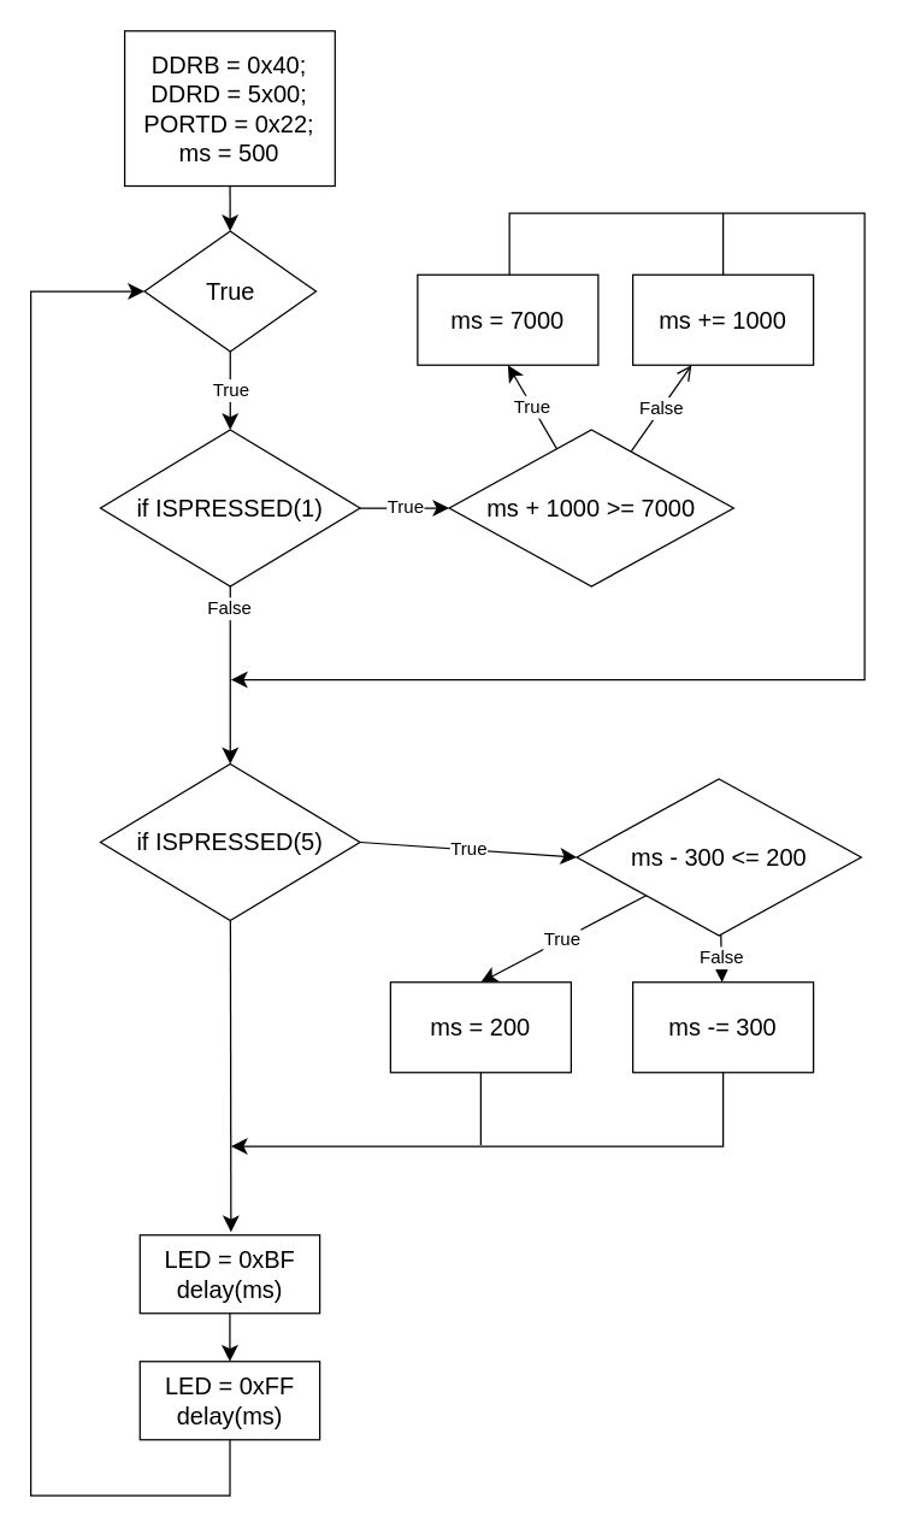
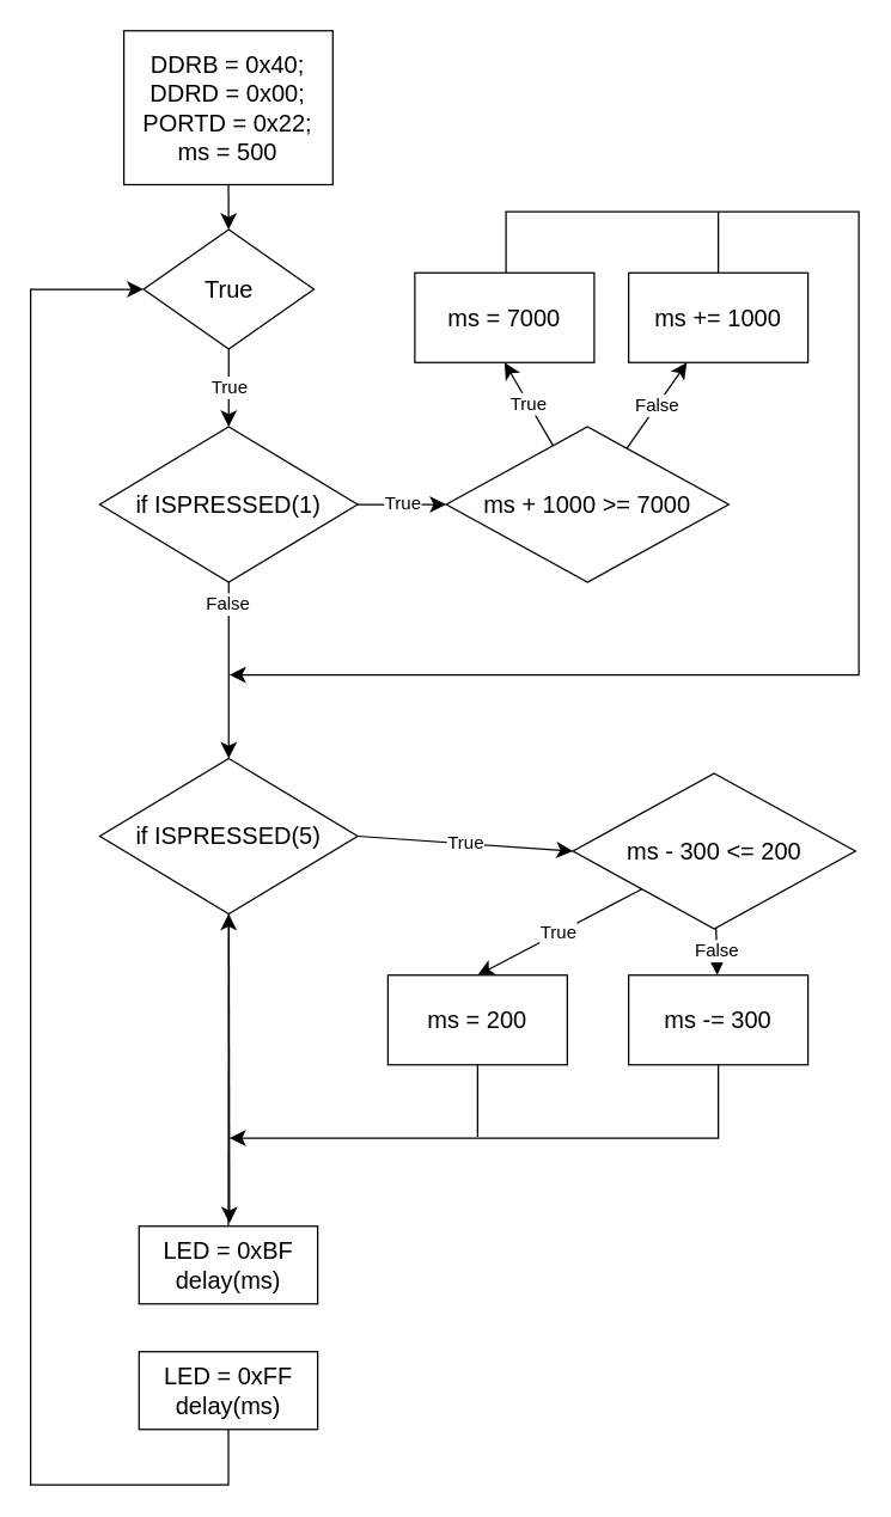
  <mxCell id="0" />
  <mxCell id="1" parent="0" />
  <mxCell id="2" value="" style="edgeStyle=none;curved=1;rounded=0;orthogonalLoop=1;jettySize=auto;html=1;fontSize=12;startSize=8;endSize=8;" parent="1" source="3" target="5" edge="1"><mxGeometry relative="1" as="geometry" /></mxCell>
- <mxCell id="3" value="&lt;div&gt;&lt;div style=&quot;border-color: var(--border-color);&quot;&gt;DDRB = 0x40;&lt;/div&gt;&lt;div style=&quot;border-color: var(--border-color);&quot;&gt;DDRD = 5x00;&lt;/div&gt;&lt;div style=&quot;border-color: var(--border-color);&quot;&gt;PORTD = 0x22;&lt;/div&gt;&lt;/div&gt;&lt;div style=&quot;border-color: var(--border-color);&quot;&gt;ms = 500&lt;br&gt;&lt;/div&gt;" style="rounded=0;whiteSpace=wrap;html=1;fontSize=16;" parent="1" vertex="1"><mxGeometry x="82.38" y="20" width="139.75" height="103" as="geometry" /></mxCell>
+ <mxCell id="3" value="&lt;div&gt;&lt;div style=&quot;border-color: var(--border-color);&quot;&gt;DDRB = 0x40;&lt;/div&gt;&lt;div style=&quot;border-color: var(--border-color);&quot;&gt;DDRD = 0x00;&lt;/div&gt;&lt;div style=&quot;border-color: var(--border-color);&quot;&gt;PORTD = 0x22;&lt;/div&gt;&lt;/div&gt;&lt;div style=&quot;border-color: var(--border-color);&quot;&gt;ms = 500&lt;br&gt;&lt;/div&gt;" style="rounded=0;whiteSpace=wrap;html=1;fontSize=16;" parent="1" vertex="1"><mxGeometry x="82.38" y="20" width="139.75" height="103" as="geometry" /></mxCell>
  <mxCell id="4" value="True" style="edgeStyle=none;curved=1;rounded=0;orthogonalLoop=1;jettySize=auto;html=1;exitX=0.5;exitY=1;exitDx=0;exitDy=0;entryX=0.5;entryY=0;entryDx=0;entryDy=0;fontSize=12;startSize=8;endSize=8;" parent="1" source="5" target="10" edge="1"><mxGeometry relative="1" as="geometry" /></mxCell>
  <mxCell id="5" value="True" style="rhombus;whiteSpace=wrap;html=1;fontSize=16;rounded=0;" parent="1" vertex="1"><mxGeometry x="95.51" y="153" width="114" height="80" as="geometry" /></mxCell>
  <mxCell id="6" style="edgeStyle=none;curved=1;rounded=0;orthogonalLoop=1;jettySize=auto;html=1;fontSize=12;startSize=8;endSize=8;" parent="1" source="7" edge="1"><mxGeometry relative="1" as="geometry"><mxPoint x="153" y="818" as="targetPoint" /></mxGeometry></mxCell>
  <mxCell id="7" value="if ISPRESSED(5)" style="rhombus;whiteSpace=wrap;html=1;fontSize=16;rounded=0;" parent="1" vertex="1"><mxGeometry x="66.26" y="507" width="172.5" height="104" as="geometry" /></mxCell>
  <mxCell id="8" value="False" style="edgeStyle=none;curved=1;rounded=0;orthogonalLoop=1;jettySize=auto;html=1;exitX=0.5;exitY=1;exitDx=0;exitDy=0;entryX=0.5;entryY=0;entryDx=0;entryDy=0;fontSize=12;startSize=8;endSize=8;" parent="1" source="10" target="7" edge="1"><mxGeometry x="-0.746" y="-1" relative="1" as="geometry"><mxPoint as="offset" /></mxGeometry></mxCell>
  <mxCell id="9" value="True" style="edgeStyle=none;curved=1;rounded=0;orthogonalLoop=1;jettySize=auto;html=1;entryX=0;entryY=0.5;entryDx=0;entryDy=0;fontSize=12;startSize=8;endSize=8;" parent="1" source="10" target="13" edge="1"><mxGeometry relative="1" as="geometry" /></mxCell>
  <mxCell id="10" value="if ISPRESSED(1)" style="rhombus;whiteSpace=wrap;html=1;fontSize=16;rounded=0;" parent="1" vertex="1"><mxGeometry x="66.25" y="285" width="172.5" height="104" as="geometry" /></mxCell>
  <mxCell id="11" value="True" style="edgeStyle=none;curved=1;rounded=0;orthogonalLoop=1;jettySize=auto;html=1;entryX=0.5;entryY=1;entryDx=0;entryDy=0;fontSize=12;startSize=8;endSize=8;" parent="1" source="13" target="15" edge="1"><mxGeometry relative="1" as="geometry" /></mxCell>
- <mxCell id="12" value="False" style="edgeStyle=none;curved=1;rounded=0;orthogonalLoop=1;jettySize=auto;html=1;fontSize=12;startSize=8;endSize=8;endArrow=open;" parent="1" source="13" target="17" edge="1"><mxGeometry relative="1" as="geometry" /></mxCell>
+ <mxCell id="12" value="False" style="edgeStyle=none;curved=1;rounded=0;orthogonalLoop=1;jettySize=auto;html=1;fontSize=12;startSize=8;endSize=8;" parent="1" source="13" target="17" edge="1"><mxGeometry relative="1" as="geometry" /></mxCell>
  <mxCell id="13" value="ms + 1000 &amp;gt;= 7000" style="rhombus;whiteSpace=wrap;html=1;fontSize=16;rounded=0;" parent="1" vertex="1"><mxGeometry x="298" y="285" width="189" height="104" as="geometry" /></mxCell>
  <mxCell id="14" style="edgeStyle=orthogonalEdgeStyle;rounded=0;orthogonalLoop=1;jettySize=auto;html=1;fontSize=12;startSize=8;endSize=8;endArrow=classic;endFill=1;" parent="1" source="15" edge="1"><mxGeometry relative="1" as="geometry"><mxPoint x="153" y="451" as="targetPoint" /><Array as="points"><mxPoint x="338" y="141" /><mxPoint x="574" y="141" /><mxPoint x="574" y="451" /><mxPoint x="202" y="451" /></Array></mxGeometry></mxCell>
  <mxCell id="15" value="ms = 7000" style="rounded=0;whiteSpace=wrap;html=1;fontSize=16;" parent="1" vertex="1"><mxGeometry x="277" y="182" width="120" height="60" as="geometry" /></mxCell>
  <mxCell id="16" style="edgeStyle=none;curved=1;rounded=0;orthogonalLoop=1;jettySize=auto;html=1;fontSize=12;startSize=8;endSize=8;endArrow=none;endFill=0;" parent="1" source="17" edge="1"><mxGeometry relative="1" as="geometry"><mxPoint x="480" y="141" as="targetPoint" /></mxGeometry></mxCell>
  <mxCell id="17" value="ms += 1000" style="rounded=0;whiteSpace=wrap;html=1;fontSize=16;" parent="1" vertex="1"><mxGeometry x="420" y="182" width="120" height="60" as="geometry" /></mxCell>
  <mxCell id="18" value="True" style="edgeStyle=none;curved=1;rounded=0;orthogonalLoop=1;jettySize=auto;html=1;entryX=0;entryY=0.5;entryDx=0;entryDy=0;fontSize=12;startSize=8;endSize=8;" parent="1" target="21" edge="1"><mxGeometry relative="1" as="geometry"><mxPoint x="238.75" y="559" as="sourcePoint" /></mxGeometry></mxCell>
  <mxCell id="19" value="True" style="edgeStyle=none;curved=1;rounded=0;orthogonalLoop=1;jettySize=auto;html=1;entryX=0.5;entryY=0;entryDx=0;entryDy=0;fontSize=12;startSize=8;endSize=8;" parent="1" source="21" target="23" edge="1"><mxGeometry x="0.014" relative="1" as="geometry"><mxPoint as="offset" /></mxGeometry></mxCell>
  <mxCell id="20" value="False" style="edgeStyle=none;curved=1;rounded=0;orthogonalLoop=1;jettySize=auto;html=1;fontSize=12;startSize=8;endSize=8;" parent="1" source="21" target="25" edge="1"><mxGeometry relative="1" as="geometry" /></mxCell>
  <mxCell id="21" value="ms - 300 &amp;lt;= 200" style="rhombus;whiteSpace=wrap;html=1;fontSize=16;rounded=0;" parent="1" vertex="1"><mxGeometry x="382.75" y="517" width="189" height="104" as="geometry" /></mxCell>
  <mxCell id="22" style="edgeStyle=none;curved=1;rounded=0;orthogonalLoop=1;jettySize=auto;html=1;fontSize=12;startSize=8;endSize=8;endArrow=none;endFill=0;" parent="1" source="23" edge="1"><mxGeometry relative="1" as="geometry"><mxPoint x="319" y="760.241" as="targetPoint" /></mxGeometry></mxCell>
  <mxCell id="23" value="ms = 200" style="rounded=0;whiteSpace=wrap;html=1;fontSize=16;" parent="1" vertex="1"><mxGeometry x="259" y="652" width="120" height="60" as="geometry" /></mxCell>
  <mxCell id="24" style="edgeStyle=orthogonalEdgeStyle;rounded=0;orthogonalLoop=1;jettySize=auto;html=1;fontSize=12;startSize=8;endSize=8;" parent="1" source="25" edge="1"><mxGeometry relative="1" as="geometry"><mxPoint x="153" y="761" as="targetPoint" /><Array as="points"><mxPoint x="480" y="761" /></Array></mxGeometry></mxCell>
  <mxCell id="25" value="ms -= 300" style="rounded=0;whiteSpace=wrap;html=1;fontSize=16;" parent="1" vertex="1"><mxGeometry x="420" y="652" width="120" height="60" as="geometry" /></mxCell>
- <mxCell id="26" style="edgeStyle=none;curved=1;rounded=0;orthogonalLoop=1;jettySize=auto;html=1;entryX=0.5;entryY=0;entryDx=0;entryDy=0;fontSize=12;startSize=8;endSize=8;" parent="1" source="27" target="29" edge="1"><mxGeometry relative="1" as="geometry" /></mxCell>
+ <mxCell id="26" style="edgeStyle=none;curved=1;rounded=0;orthogonalLoop=1;jettySize=auto;html=1;fontSize=12;startSize=8;endSize=8;" parent="1" source="27" target="7" edge="1"><mxGeometry relative="1" as="geometry" /></mxCell>
  <mxCell id="27" value="LED = 0xBF&lt;br&gt;delay(ms)" style="rounded=0;whiteSpace=wrap;html=1;fontSize=16;" parent="1" vertex="1"><mxGeometry x="92.51" y="820" width="119.49" height="52" as="geometry" /></mxCell>
  <mxCell id="28" style="edgeStyle=orthogonalEdgeStyle;rounded=0;orthogonalLoop=1;jettySize=auto;html=1;fontSize=12;startSize=8;endSize=8;entryX=0;entryY=0.5;entryDx=0;entryDy=0;" parent="1" source="29" target="5" edge="1"><mxGeometry relative="1" as="geometry"><mxPoint x="105" y="1123" as="targetPoint" /><Array as="points"><mxPoint x="152" y="993" /><mxPoint x="20" y="993" /><mxPoint x="20" y="193" /></Array></mxGeometry></mxCell>
  <mxCell id="29" value="LED = 0xFF&lt;br&gt;delay(ms)" style="rounded=0;whiteSpace=wrap;html=1;fontSize=16;" parent="1" vertex="1"><mxGeometry x="92.51" y="904" width="119.49" height="52" as="geometry" /></mxCell>
